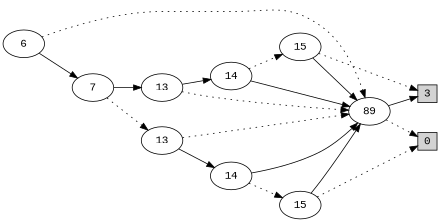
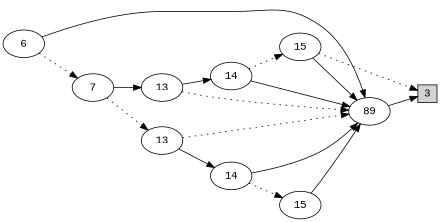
  digraph {
    fontname="Liberation Mono"
    rankdir=LR
    node [fontname="Liberation Mono"]
    edge [fontname="Liberation Mono" style=dotted]
-   n1 [height=0.3 label=0 shape=box style=filled width=0.3]
    n2 [height=0.3 label=3 shape=box style=filled width=0.3]
    n3 [label=6]
    n4 [label=89]
    n5 [label=7]
    n6 [label=13]
    n7 [label=13]
    n8 [label=14]
    n9 [label=14]
    n10 [label=15]
    n11 [label=15]
-   n3 -> n4
-   n3 -> n5 [style=filled]
-   n4 -> n1
+   n3 -> n4 [style=filled]
+   n3 -> n5
    n4 -> n2 [style=filled]
    n5 -> n6
    n5 -> n7 [style=filled]
    n6 -> n4
    n6 -> n8 [style=filled]
    n7 -> n4
    n7 -> n9 [style=filled]
    n8 -> n4 [style=filled]
    n8 -> n10
    n9 -> n4 [style=filled]
    n9 -> n11
-   n10 -> n1
    n10 -> n4 [style=filled]
    n11 -> n2
    n11 -> n4 [style=filled]
  }
